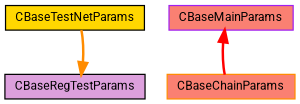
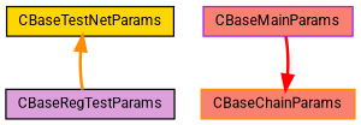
  digraph {
    fontname=Roboto
    node [color=black fillcolor=salmon fontname=Roboto fontsize=10 shape=record style=filled]
    edge [dir=back fontname=Roboto fontsize=10 labelfontname=Helvetica labelfontsize=10 style=bold]
    n1 [fillcolor=gold fontcolor=black height=0.2 label=CBaseTestNetParams width=0.4]
    n2 [fillcolor=plum height=0.2 label=CBaseRegTestParams width=0.4]
    n3 [color=purple height=0.2 label=CBaseMainParams width=0.4]
    n4 [color=darkorange height=0.2 label=CBaseChainParams width=0.4]
-   n2 -> n1 [color=darkorange]
-   n3 -> n4 [color=red]
+   n1 -> n2 [color=darkorange]
+   n4 -> n3 [color=red]
  }
